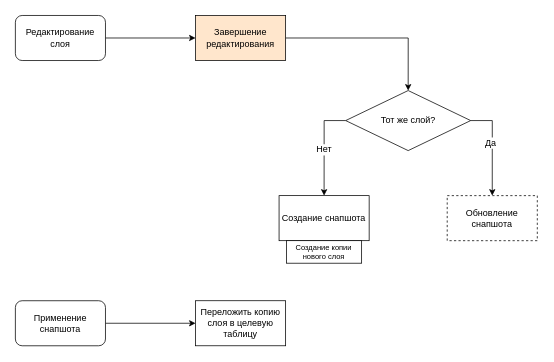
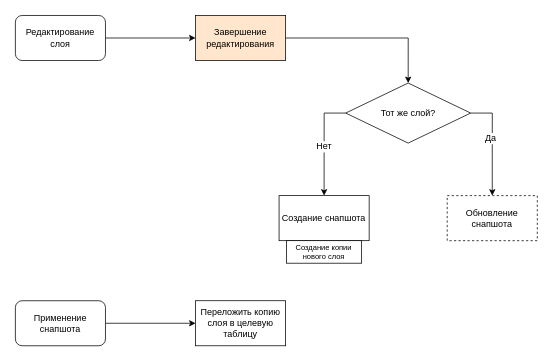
  <mxCell id="0" />
  <mxCell id="1" parent="0" />
  <mxCell id="2" value="Создание снапшота" style="rounded=0;whiteSpace=wrap;html=1;" vertex="1" parent="1"><mxGeometry x="371.25" y="260" width="120" height="60" as="geometry" /></mxCell>
  <mxCell id="3" style="edgeStyle=orthogonalEdgeStyle;rounded=0;orthogonalLoop=1;jettySize=auto;html=1;exitX=1;exitY=0.5;exitDx=0;exitDy=0;entryX=0;entryY=0.5;entryDx=0;entryDy=0;fontSize=10;" edge="1" parent="1" source="4" target="7"><mxGeometry relative="1" as="geometry" /></mxCell>
  <mxCell id="4" value="Редактирование слоя" style="rounded=1;whiteSpace=wrap;html=1;" vertex="1" parent="1"><mxGeometry x="20" y="20" width="120" height="60" as="geometry" /></mxCell>
  <mxCell id="5" value="Создание копии нового слоя" style="rounded=0;whiteSpace=wrap;html=1;fontSize=10;" vertex="1" parent="1"><mxGeometry x="381.25" y="320" width="100" height="30" as="geometry" /></mxCell>
  <mxCell id="6" style="edgeStyle=orthogonalEdgeStyle;rounded=0;orthogonalLoop=1;jettySize=auto;html=1;exitX=1;exitY=0.5;exitDx=0;exitDy=0;entryX=0.5;entryY=0;entryDx=0;entryDy=0;fontSize=12;" edge="1" parent="1" source="7" target="12"><mxGeometry relative="1" as="geometry" /></mxCell>
  <mxCell id="7" value="&lt;font style=&quot;font-size: 12px;&quot;&gt;Завершение редактирования&lt;/font&gt;" style="rounded=0;whiteSpace=wrap;html=1;fontSize=10;fillColor=#ffe6cc;" vertex="1" parent="1"><mxGeometry x="260" y="20" width="120" height="60" as="geometry" /></mxCell>
  <mxCell id="8" style="edgeStyle=orthogonalEdgeStyle;rounded=0;orthogonalLoop=1;jettySize=auto;html=1;exitX=0;exitY=0.5;exitDx=0;exitDy=0;entryX=0.5;entryY=0;entryDx=0;entryDy=0;fontSize=12;" edge="1" parent="1" source="12" target="2"><mxGeometry relative="1" as="geometry" /></mxCell>
  <mxCell id="9" value="Нет" style="edgeLabel;html=1;align=center;verticalAlign=middle;resizable=0;points=[];fontSize=12;" vertex="1" connectable="0" parent="8"><mxGeometry x="0.048" y="-1" relative="1" as="geometry"><mxPoint as="offset" /></mxGeometry></mxCell>
  <mxCell id="10" style="edgeStyle=orthogonalEdgeStyle;rounded=0;orthogonalLoop=1;jettySize=auto;html=1;exitX=1;exitY=0.5;exitDx=0;exitDy=0;entryX=0.5;entryY=0;entryDx=0;entryDy=0;fontSize=12;" edge="1" parent="1" source="12" target="13"><mxGeometry relative="1" as="geometry" /></mxCell>
  <mxCell id="11" value="Да" style="edgeLabel;html=1;align=center;verticalAlign=middle;resizable=0;points=[];fontSize=12;" vertex="1" connectable="0" parent="10"><mxGeometry x="-0.107" y="-3" relative="1" as="geometry"><mxPoint as="offset" /></mxGeometry></mxCell>
- <mxCell id="12" value="Тот же слой?" style="rhombus;whiteSpace=wrap;html=1;fontSize=12;" vertex="1" parent="1"><mxGeometry x="460" y="120" width="166.5" height="80" as="geometry" /></mxCell>
+ <mxCell id="12" value="Тот же слой?" style="rhombus;whiteSpace=wrap;html=1;fontSize=12;" vertex="1" parent="1"><mxGeometry x="460" y="110" width="166.5" height="80" as="geometry" /></mxCell>
  <mxCell id="13" value="Обновление снапшота" style="rounded=0;whiteSpace=wrap;html=1;dashed=1;" vertex="1" parent="1"><mxGeometry x="595.25" y="260" width="120" height="60" as="geometry" /></mxCell>
  <mxCell id="14" style="edgeStyle=orthogonalEdgeStyle;rounded=0;orthogonalLoop=1;jettySize=auto;html=1;exitX=1;exitY=0.5;exitDx=0;exitDy=0;entryX=0;entryY=0.5;entryDx=0;entryDy=0;fontSize=12;" edge="1" parent="1" source="15" target="16"><mxGeometry relative="1" as="geometry" /></mxCell>
  <mxCell id="15" value="Применение снапшота" style="rounded=1;whiteSpace=wrap;html=1;fontSize=12;" vertex="1" parent="1"><mxGeometry x="20" y="400" width="120" height="60" as="geometry" /></mxCell>
  <mxCell id="16" value="Переложить копию слоя в целевую таблицу" style="rounded=0;whiteSpace=wrap;html=1;fontSize=12;" vertex="1" parent="1"><mxGeometry x="260" y="400" width="120" height="60" as="geometry" /></mxCell>
